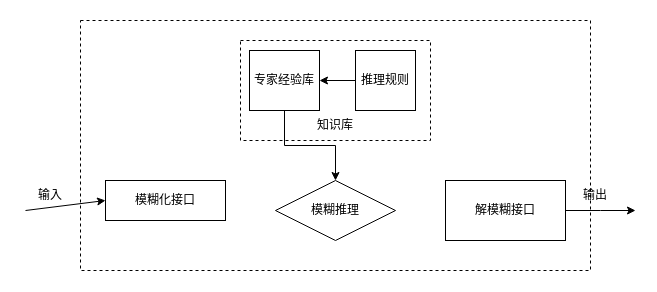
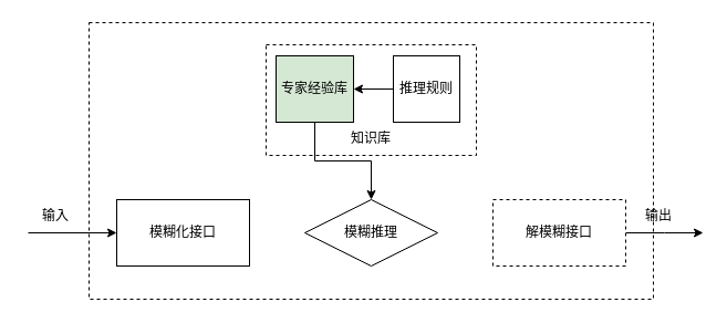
  <mxCell id="0" />
  <mxCell id="1" parent="0" />
  <mxCell id="2" value="" style="rounded=0;whiteSpace=wrap;html=1;dashed=1;" vertex="1" parent="1"><mxGeometry x="80" y="20" width="510" height="250" as="geometry" /></mxCell>
  <mxCell id="3" value="" style="rounded=0;whiteSpace=wrap;html=1;dashed=1;" vertex="1" parent="1"><mxGeometry x="240" y="40" width="190" height="100" as="geometry" /></mxCell>
  <mxCell id="4" style="rounded=0;orthogonalLoop=1;jettySize=auto;html=1;entryX=0;entryY=0.5;entryDx=0;entryDy=0;" edge="1" parent="1" target="5"><mxGeometry relative="1" as="geometry"><mxPoint x="-55" y="250" as="targetPoint" /><mxPoint x="25" y="210" as="sourcePoint" /></mxGeometry></mxCell>
- <mxCell id="5" value="模糊化接口" style="rounded=0;whiteSpace=wrap;html=1;" vertex="1" parent="1"><mxGeometry x="105" y="180" width="120" height="40" as="geometry" /></mxCell>
+ <mxCell id="5" value="模糊化接口" style="rounded=0;whiteSpace=wrap;html=1;" vertex="1" parent="1"><mxGeometry x="105" y="180" width="120" height="60" as="geometry" /></mxCell>
  <mxCell id="6" value="模糊推理" style="rhombus;whiteSpace=wrap;html=1;" vertex="1" parent="1"><mxGeometry x="275" y="180" width="120" height="60" as="geometry" /></mxCell>
  <mxCell id="7" style="edgeStyle=orthogonalEdgeStyle;rounded=0;orthogonalLoop=1;jettySize=auto;html=1;entryX=0.5;entryY=0;entryDx=0;entryDy=0;" edge="1" parent="1" source="8" target="6"><mxGeometry relative="1" as="geometry" /></mxCell>
- <mxCell id="8" value="专家经验库" style="rounded=0;whiteSpace=wrap;html=1;" vertex="1" parent="1"><mxGeometry x="249" y="50" width="70" height="60" as="geometry" /></mxCell>
+ <mxCell id="8" value="专家经验库" style="rounded=0;whiteSpace=wrap;html=1;fillColor=#d5e8d4;" vertex="1" parent="1"><mxGeometry x="249" y="50" width="70" height="60" as="geometry" /></mxCell>
  <mxCell id="9" style="edgeStyle=orthogonalEdgeStyle;rounded=0;orthogonalLoop=1;jettySize=auto;html=1;" edge="1" parent="1" source="10" target="8"><mxGeometry relative="1" as="geometry" /></mxCell>
  <mxCell id="10" value="推理规则" style="rounded=0;whiteSpace=wrap;html=1;" vertex="1" parent="1"><mxGeometry x="355" y="50" width="60" height="60" as="geometry" /></mxCell>
  <mxCell id="11" style="edgeStyle=orthogonalEdgeStyle;rounded=0;orthogonalLoop=1;jettySize=auto;html=1;" edge="1" parent="1" source="12"><mxGeometry relative="1" as="geometry"><mxPoint x="635" y="210" as="targetPoint" /></mxGeometry></mxCell>
- <mxCell id="12" value="解模糊接口" style="rounded=0;whiteSpace=wrap;html=1;" vertex="1" parent="1"><mxGeometry x="445" y="180" width="120" height="60" as="geometry" /></mxCell>
+ <mxCell id="12" value="解模糊接口" style="rounded=0;whiteSpace=wrap;html=1;dashed=1;" vertex="1" parent="1"><mxGeometry x="445" y="180" width="120" height="60" as="geometry" /></mxCell>
  <mxCell id="13" value="知识库" style="text;strokeColor=none;align=center;fillColor=none;html=1;verticalAlign=middle;whiteSpace=wrap;rounded=0;" vertex="1" parent="1"><mxGeometry x="305" y="110" width="60" height="30" as="geometry" /></mxCell>
  <mxCell id="14" value="输入" style="text;strokeColor=none;align=center;fillColor=none;html=1;verticalAlign=middle;whiteSpace=wrap;rounded=0;" vertex="1" parent="1"><mxGeometry x="20" y="180" width="60" height="30" as="geometry" /></mxCell>
  <mxCell id="15" value="输出" style="text;strokeColor=none;align=center;fillColor=none;html=1;verticalAlign=middle;whiteSpace=wrap;rounded=0;" vertex="1" parent="1"><mxGeometry x="565" y="180" width="60" height="30" as="geometry" /></mxCell>
